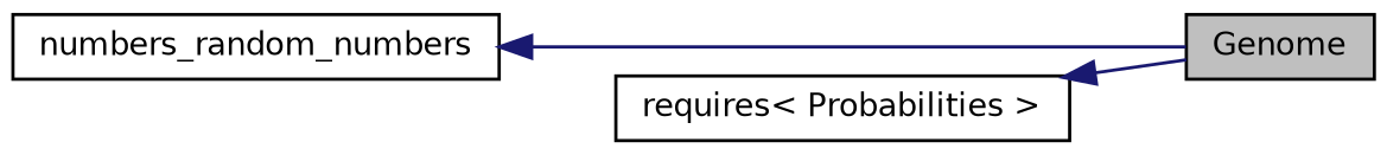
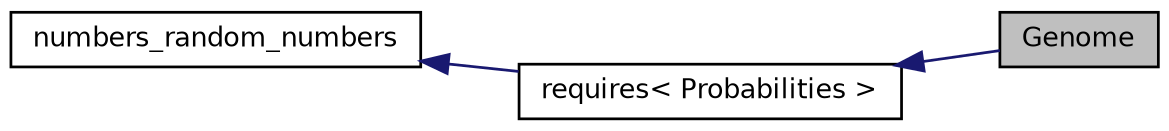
  digraph {
    rankdir=LR
    node [color=black fillcolor=white fontname=Helvetica fontsize=10 shape=record style=filled]
    edge [color=midnightblue dir=back fontname=Helvetica fontsize=10 labelfontname=Helvetica labelfontsize=10 style=solid]
    n1 [fillcolor=grey75 fontcolor=black height=0.2 label=Genome width=0.4]
    n2 [height=0.2 label=numbers_random_numbers width=0.4]
    n3 [height=0.2 label="requires\< Probabilities \>" width=0.4]
-   n2 -> n1
+   n2 -> n3
    n3 -> n1
  }
